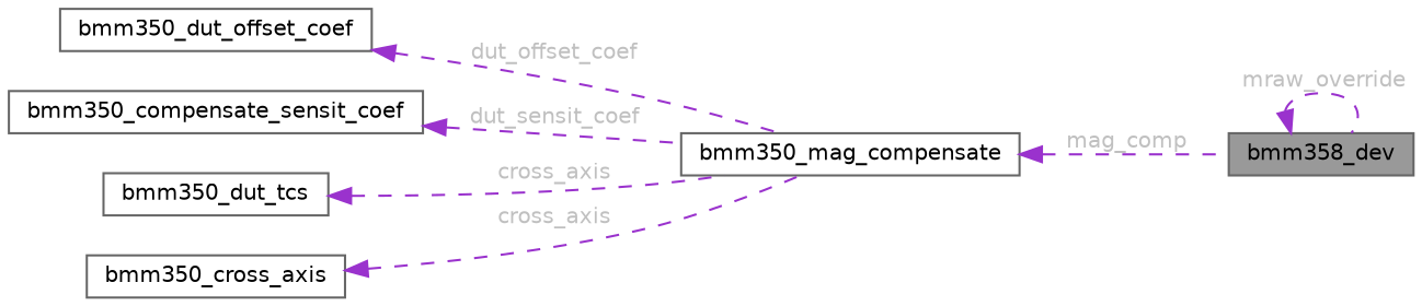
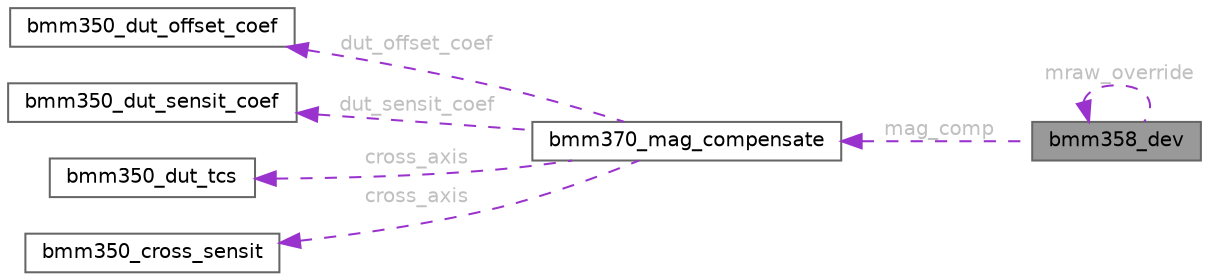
  digraph {
    rankdir=LR
    node [color=gray40 fillcolor=white fontname=Helvetica fontsize=10 shape=box style=filled]
    edge [color=darkorchid3 dir=back fontcolor=grey fontname=Helvetica fontsize=10 labelfontname=Helvetica labelfontsize=10 style=dashed]
    n1 [fillcolor=grey60 fontcolor=black height=0.2 label=bmm358_dev width=0.4]
-   n2 [height=0.2 label=bmm350_mag_compensate width=0.4]
+   n2 [height=0.2 label=bmm370_mag_compensate width=0.4]
    n3 [height=0.2 label=bmm350_dut_offset_coef width=0.4]
-   n4 [height=0.2 label=bmm350_compensate_sensit_coef width=0.4]
+   n4 [height=0.2 label=bmm350_dut_sensit_coef width=0.4]
    n5 [height=0.2 label=bmm350_dut_tcs width=0.4]
-   n6 [height=0.2 label=bmm350_cross_axis width=0.4]
+   n6 [height=0.2 label=bmm350_cross_sensit width=0.4]
    n1 -> n1 [label=" mraw_override"]
    n2 -> n1 [label=" mag_comp"]
    n3 -> n2 [label=" dut_offset_coef"]
    n4 -> n2 [label=" dut_sensit_coef"]
    n5 -> n2 [label=" cross_axis"]
    n6 -> n2 [label=" cross_axis"]
  }
